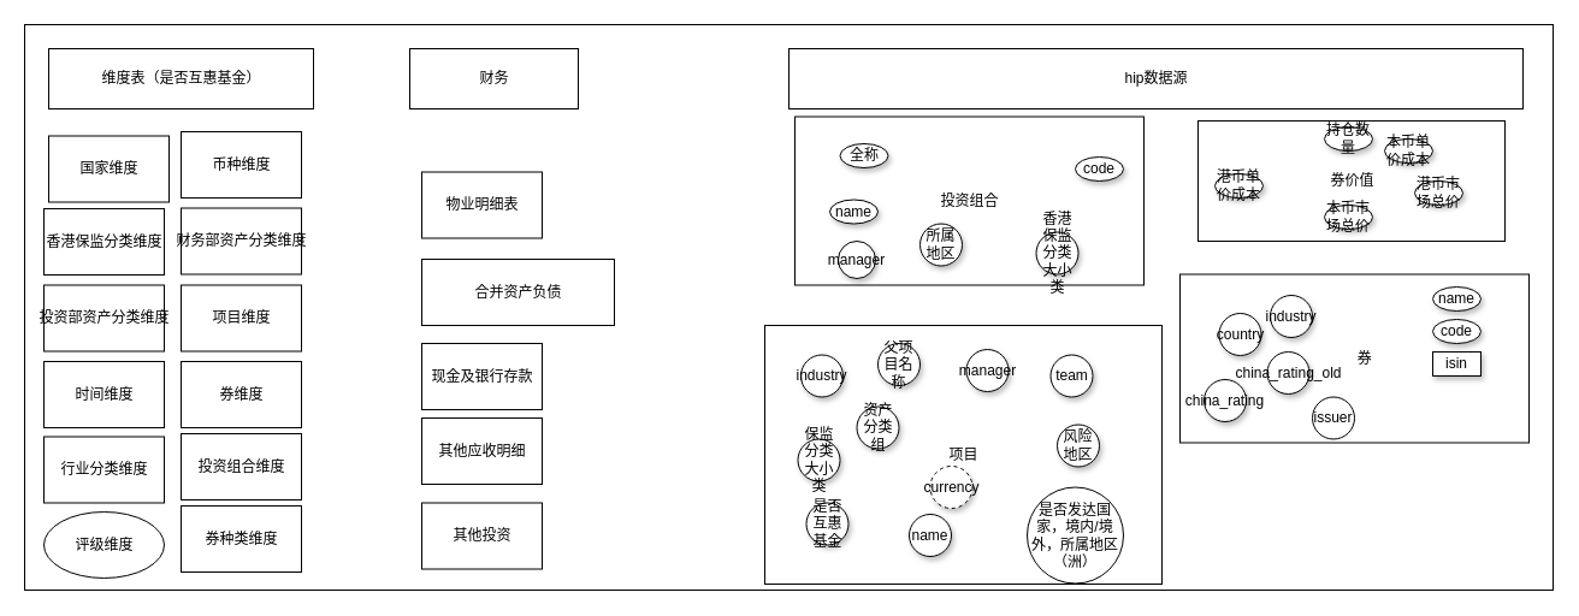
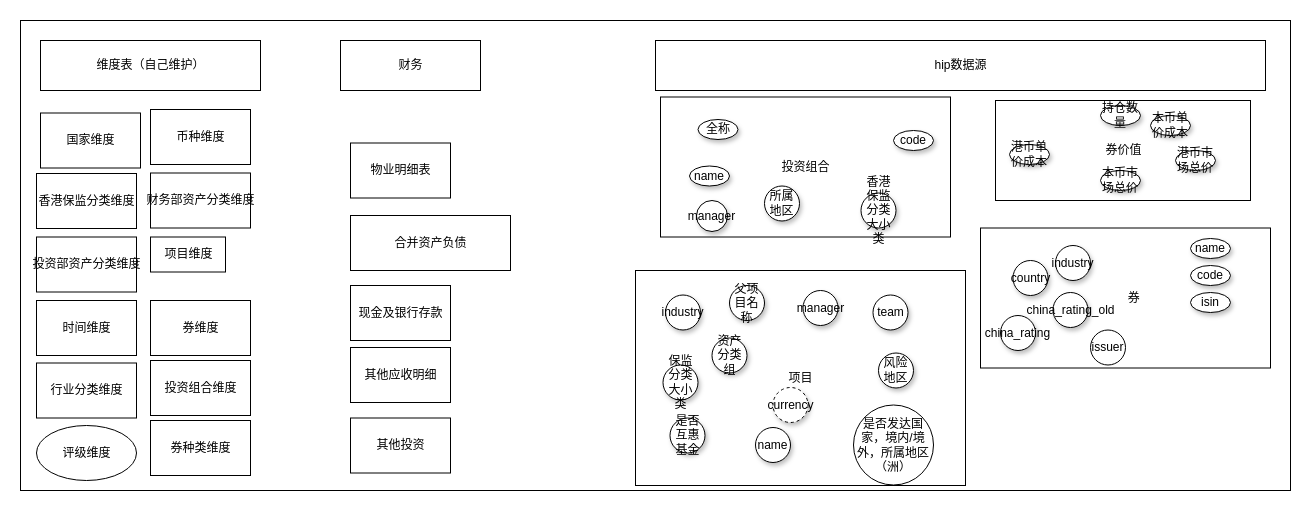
  <mxCell id="0" />
  <mxCell id="1" parent="0" />
  <mxCell id="2" value="" style="rounded=0;whiteSpace=wrap;html=1;" vertex="1" parent="1"><mxGeometry x="20" y="20" width="1270" height="470" as="geometry" /></mxCell>
  <mxCell id="3" value="券价值" style="html=1;" vertex="1" parent="1"><mxGeometry x="995" y="100" width="255" height="100" as="geometry" /></mxCell>
  <mxCell id="4" value="投资组合" style="html=1;" vertex="1" parent="1"><mxGeometry x="660" y="96.5" width="290" height="140" as="geometry" /></mxCell>
  <mxCell id="5" value="项目" style="html=1;" vertex="1" parent="1"><mxGeometry x="635" y="270" width="330" height="215" as="geometry" /></mxCell>
  <mxCell id="6" value="hip数据源" style="html=1;" vertex="1" parent="1"><mxGeometry x="655" y="40" width="610" height="50" as="geometry" /></mxCell>
  <mxCell id="7" value="&amp;nbsp; &amp;nbsp; &amp;nbsp;券" style="html=1;" vertex="1" parent="1"><mxGeometry x="980" y="227.5" width="290" height="140" as="geometry" /></mxCell>
  <mxCell id="8" value="issuer" style="ellipse;whiteSpace=wrap;html=1;aspect=fixed;" vertex="1" parent="1"><mxGeometry x="1090" y="329.5" width="35" height="35" as="geometry" /></mxCell>
  <mxCell id="9" value="industry" style="ellipse;whiteSpace=wrap;html=1;aspect=fixed;shadow=1;" vertex="1" parent="1"><mxGeometry x="1055" y="245" width="35" height="35" as="geometry" /></mxCell>
  <mxCell id="10" value="country" style="ellipse;whiteSpace=wrap;html=1;aspect=fixed;shadow=1;" vertex="1" parent="1"><mxGeometry x="1012.5" y="260" width="35" height="35" as="geometry" /></mxCell>
  <mxCell id="11" value="manager" style="ellipse;whiteSpace=wrap;html=1;aspect=fixed;shadow=1;" vertex="1" parent="1"><mxGeometry x="696" y="200" width="31" height="31" as="geometry" /></mxCell>
  <mxCell id="12" value="china_rating_old" style="ellipse;whiteSpace=wrap;html=1;aspect=fixed;shadow=1;" vertex="1" parent="1"><mxGeometry x="1052.5" y="292" width="35" height="35" as="geometry" /></mxCell>
  <mxCell id="13" value="name" style="ellipse;whiteSpace=wrap;html=1;shadow=1;" vertex="1" parent="1"><mxGeometry x="1190" y="238" width="40" height="20" as="geometry" /></mxCell>
- <mxCell id="14" value="isin" style="whiteSpace=wrap;html=1;shadow=1;rounded=0;" vertex="1" parent="1"><mxGeometry x="1190" y="292" width="40" height="20" as="geometry" /></mxCell>
+ <mxCell id="14" value="isin" style="ellipse;whiteSpace=wrap;html=1;shadow=1;" vertex="1" parent="1"><mxGeometry x="1190" y="292" width="40" height="20" as="geometry" /></mxCell>
  <mxCell id="15" value="code" style="ellipse;whiteSpace=wrap;html=1;shadow=1;" vertex="1" parent="1"><mxGeometry x="1190" y="265" width="40" height="20" as="geometry" /></mxCell>
  <mxCell id="16" value="china_rating" style="ellipse;whiteSpace=wrap;html=1;aspect=fixed;shadow=1;" vertex="1" parent="1"><mxGeometry x="1000" y="315" width="35" height="35" as="geometry" /></mxCell>
  <mxCell id="17" value="所属地区" style="ellipse;whiteSpace=wrap;html=1;aspect=fixed;shadow=1;" vertex="1" parent="1"><mxGeometry x="764" y="185.5" width="35" height="35" as="geometry" /></mxCell>
  <mxCell id="18" value="香港保监分类大小类" style="ellipse;whiteSpace=wrap;html=1;aspect=fixed;shadow=1;" vertex="1" parent="1"><mxGeometry x="860.5" y="192.5" width="35" height="35" as="geometry" /></mxCell>
  <mxCell id="19" value="保监分类大小类" style="ellipse;whiteSpace=wrap;html=1;aspect=fixed;shadow=1;" vertex="1" parent="1"><mxGeometry x="662.5" y="364.5" width="35" height="35" as="geometry" /></mxCell>
  <mxCell id="20" value="资产分类组" style="ellipse;whiteSpace=wrap;html=1;aspect=fixed;shadow=1;" vertex="1" parent="1"><mxGeometry x="711.5" y="337.5" width="35" height="35" as="geometry" /></mxCell>
  <mxCell id="21" value="是否互惠基金" style="ellipse;whiteSpace=wrap;html=1;aspect=fixed;shadow=1;" vertex="1" parent="1"><mxGeometry x="669.5" y="417.5" width="35" height="35" as="geometry" /></mxCell>
  <mxCell id="22" value="风险地区" style="ellipse;whiteSpace=wrap;html=1;aspect=fixed;shadow=1;" vertex="1" parent="1"><mxGeometry x="878" y="352.5" width="35" height="35" as="geometry" /></mxCell>
  <mxCell id="23" value="manager" style="ellipse;whiteSpace=wrap;html=1;aspect=fixed;shadow=1;" vertex="1" parent="1"><mxGeometry x="802.5" y="290" width="35" height="35" as="geometry" /></mxCell>
  <mxCell id="24" value="team" style="ellipse;whiteSpace=wrap;html=1;aspect=fixed;shadow=1;" vertex="1" parent="1"><mxGeometry x="872.5" y="294.5" width="35" height="35" as="geometry" /></mxCell>
  <mxCell id="25" value="industry" style="ellipse;whiteSpace=wrap;html=1;aspect=fixed;shadow=1;" vertex="1" parent="1"><mxGeometry x="665" y="294.5" width="35" height="35" as="geometry" /></mxCell>
  <mxCell id="26" value="currency" style="ellipse;whiteSpace=wrap;html=1;aspect=fixed;shadow=1;dashed=1;" vertex="1" parent="1"><mxGeometry x="772.5" y="387" width="35" height="35" as="geometry" /></mxCell>
  <mxCell id="27" value="父项目名称" style="ellipse;whiteSpace=wrap;html=1;aspect=fixed;shadow=1;" vertex="1" parent="1"><mxGeometry x="729" y="285" width="35" height="35" as="geometry" /></mxCell>
  <mxCell id="28" value="name" style="ellipse;whiteSpace=wrap;html=1;aspect=fixed;shadow=1;" vertex="1" parent="1"><mxGeometry x="755" y="427" width="35" height="35" as="geometry" /></mxCell>
  <mxCell id="29" value="是否发达国家，境内/境外，所属地区（洲）" style="ellipse;whiteSpace=wrap;html=1;aspect=fixed;" vertex="1" parent="1"><mxGeometry x="853" y="404.5" width="80" height="80" as="geometry" /></mxCell>
  <mxCell id="30" value="code" style="ellipse;whiteSpace=wrap;html=1;shadow=1;" vertex="1" parent="1"><mxGeometry x="893" y="130" width="40" height="20" as="geometry" /></mxCell>
  <mxCell id="31" value="name" style="ellipse;whiteSpace=wrap;html=1;shadow=1;" vertex="1" parent="1"><mxGeometry x="689" y="165.5" width="40" height="20" as="geometry" /></mxCell>
  <mxCell id="32" value="全称" style="ellipse;whiteSpace=wrap;html=1;shadow=1;" vertex="1" parent="1"><mxGeometry x="697.5" y="119" width="40" height="20" as="geometry" /></mxCell>
  <mxCell id="33" value="持仓数量" style="ellipse;whiteSpace=wrap;html=1;shadow=1;" vertex="1" parent="1"><mxGeometry x="1100" y="105" width="40" height="20" as="geometry" /></mxCell>
  <mxCell id="34" value="本币单价成本" style="ellipse;whiteSpace=wrap;html=1;shadow=1;" vertex="1" parent="1"><mxGeometry x="1150" y="115" width="40" height="20" as="geometry" /></mxCell>
  <mxCell id="35" value="本币市场总价" style="ellipse;whiteSpace=wrap;html=1;shadow=1;" vertex="1" parent="1"><mxGeometry x="1100" y="170" width="40" height="20" as="geometry" /></mxCell>
  <mxCell id="36" value="港币市场总价" style="ellipse;whiteSpace=wrap;html=1;shadow=1;" vertex="1" parent="1"><mxGeometry x="1175" y="150" width="40" height="20" as="geometry" /></mxCell>
  <mxCell id="37" value="港币单价成本" style="ellipse;whiteSpace=wrap;html=1;shadow=1;" vertex="1" parent="1"><mxGeometry x="1009" y="144" width="40" height="20" as="geometry" /></mxCell>
  <mxCell id="38" value="国家维度" style="html=1;" vertex="1" parent="1"><mxGeometry x="40" y="112.5" width="100" height="55" as="geometry" /></mxCell>
  <mxCell id="39" value="币种维度" style="html=1;" vertex="1" parent="1"><mxGeometry x="150" y="109" width="100" height="55" as="geometry" /></mxCell>
  <mxCell id="40" value="香港保监分类维度" style="html=1;" vertex="1" parent="1"><mxGeometry x="36" y="173" width="100" height="55" as="geometry" /></mxCell>
  <mxCell id="41" value="投资部资产分类维度" style="html=1;" vertex="1" parent="1"><mxGeometry x="36" y="236.5" width="100" height="55" as="geometry" /></mxCell>
  <mxCell id="42" value="时间维度" style="html=1;" vertex="1" parent="1"><mxGeometry x="36" y="300" width="100" height="55" as="geometry" /></mxCell>
  <mxCell id="43" value="行业分类维度" style="html=1;" vertex="1" parent="1"><mxGeometry x="36" y="362.5" width="100" height="55" as="geometry" /></mxCell>
  <mxCell id="44" value="评级维度" style="ellipse;html=1;" vertex="1" parent="1"><mxGeometry x="36" y="425" width="100" height="55" as="geometry" /></mxCell>
  <mxCell id="45" value="财务部资产分类维度" style="html=1;" vertex="1" parent="1"><mxGeometry x="150" y="172.5" width="100" height="55" as="geometry" /></mxCell>
- <mxCell id="46" value="项目维度" style="html=1;" vertex="1" parent="1"><mxGeometry x="150" y="236.5" width="100" height="55" as="geometry" /></mxCell>
+ <mxCell id="46" value="项目维度" style="html=1;" vertex="1" parent="1"><mxGeometry x="150" y="236.5" width="75" height="35" as="geometry" /></mxCell>
  <mxCell id="47" value="投资组合维度" style="html=1;" vertex="1" parent="1"><mxGeometry x="150" y="360" width="100" height="55" as="geometry" /></mxCell>
  <mxCell id="48" value="券维度" style="html=1;" vertex="1" parent="1"><mxGeometry x="150" y="300" width="100" height="55" as="geometry" /></mxCell>
  <mxCell id="49" value="券种类维度" style="html=1;" vertex="1" parent="1"><mxGeometry x="150" y="420" width="100" height="55" as="geometry" /></mxCell>
  <mxCell id="50" value="其他投资" style="html=1;" vertex="1" parent="1"><mxGeometry x="350" y="417.5" width="100" height="55" as="geometry" /></mxCell>
  <mxCell id="51" value="其他应收明细" style="html=1;" vertex="1" parent="1"><mxGeometry x="350" y="347" width="100" height="55" as="geometry" /></mxCell>
  <mxCell id="52" value="现金及银行存款" style="html=1;" vertex="1" parent="1"><mxGeometry x="350" y="285" width="100" height="55" as="geometry" /></mxCell>
  <mxCell id="53" value="合并资产负债" style="html=1;" vertex="1" parent="1"><mxGeometry x="350" y="215" width="160" height="55" as="geometry" /></mxCell>
  <mxCell id="54" value="物业明细表" style="html=1;" vertex="1" parent="1"><mxGeometry x="350" y="142.5" width="100" height="55" as="geometry" /></mxCell>
- <mxCell id="55" value="维度表（是否互惠基金）" style="html=1;" vertex="1" parent="1"><mxGeometry x="40" y="40" width="220" height="50" as="geometry" /></mxCell>
+ <mxCell id="55" value="维度表（自己维护）" style="html=1;" vertex="1" parent="1"><mxGeometry x="40" y="40" width="220" height="50" as="geometry" /></mxCell>
  <mxCell id="56" value="财务" style="html=1;" vertex="1" parent="1"><mxGeometry x="340" y="40" width="140" height="50" as="geometry" /></mxCell>
